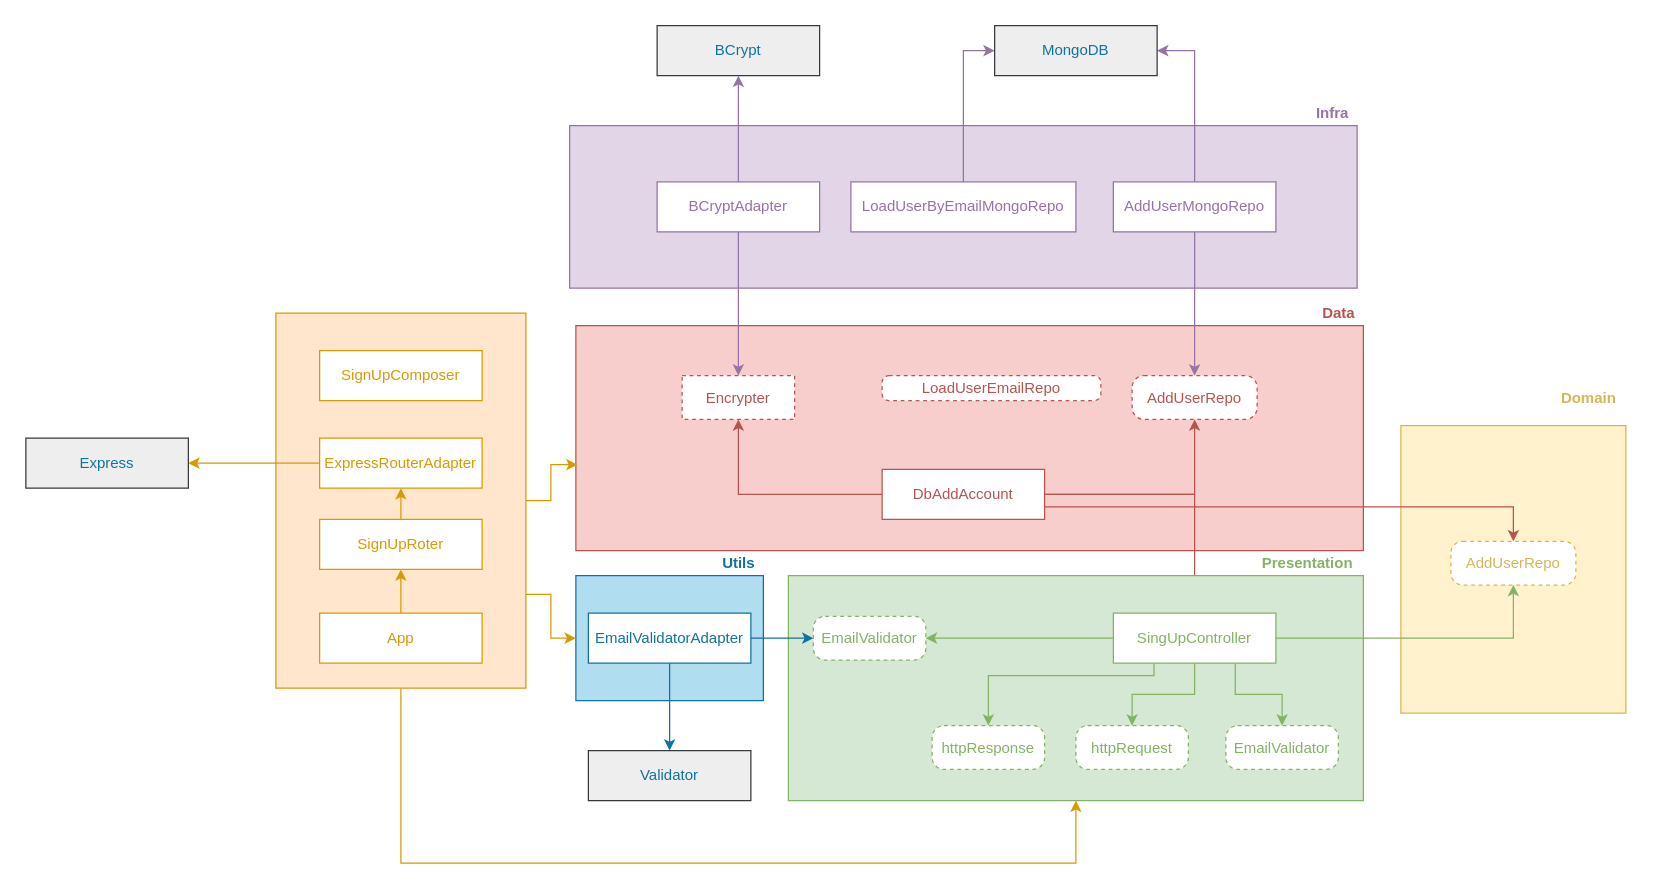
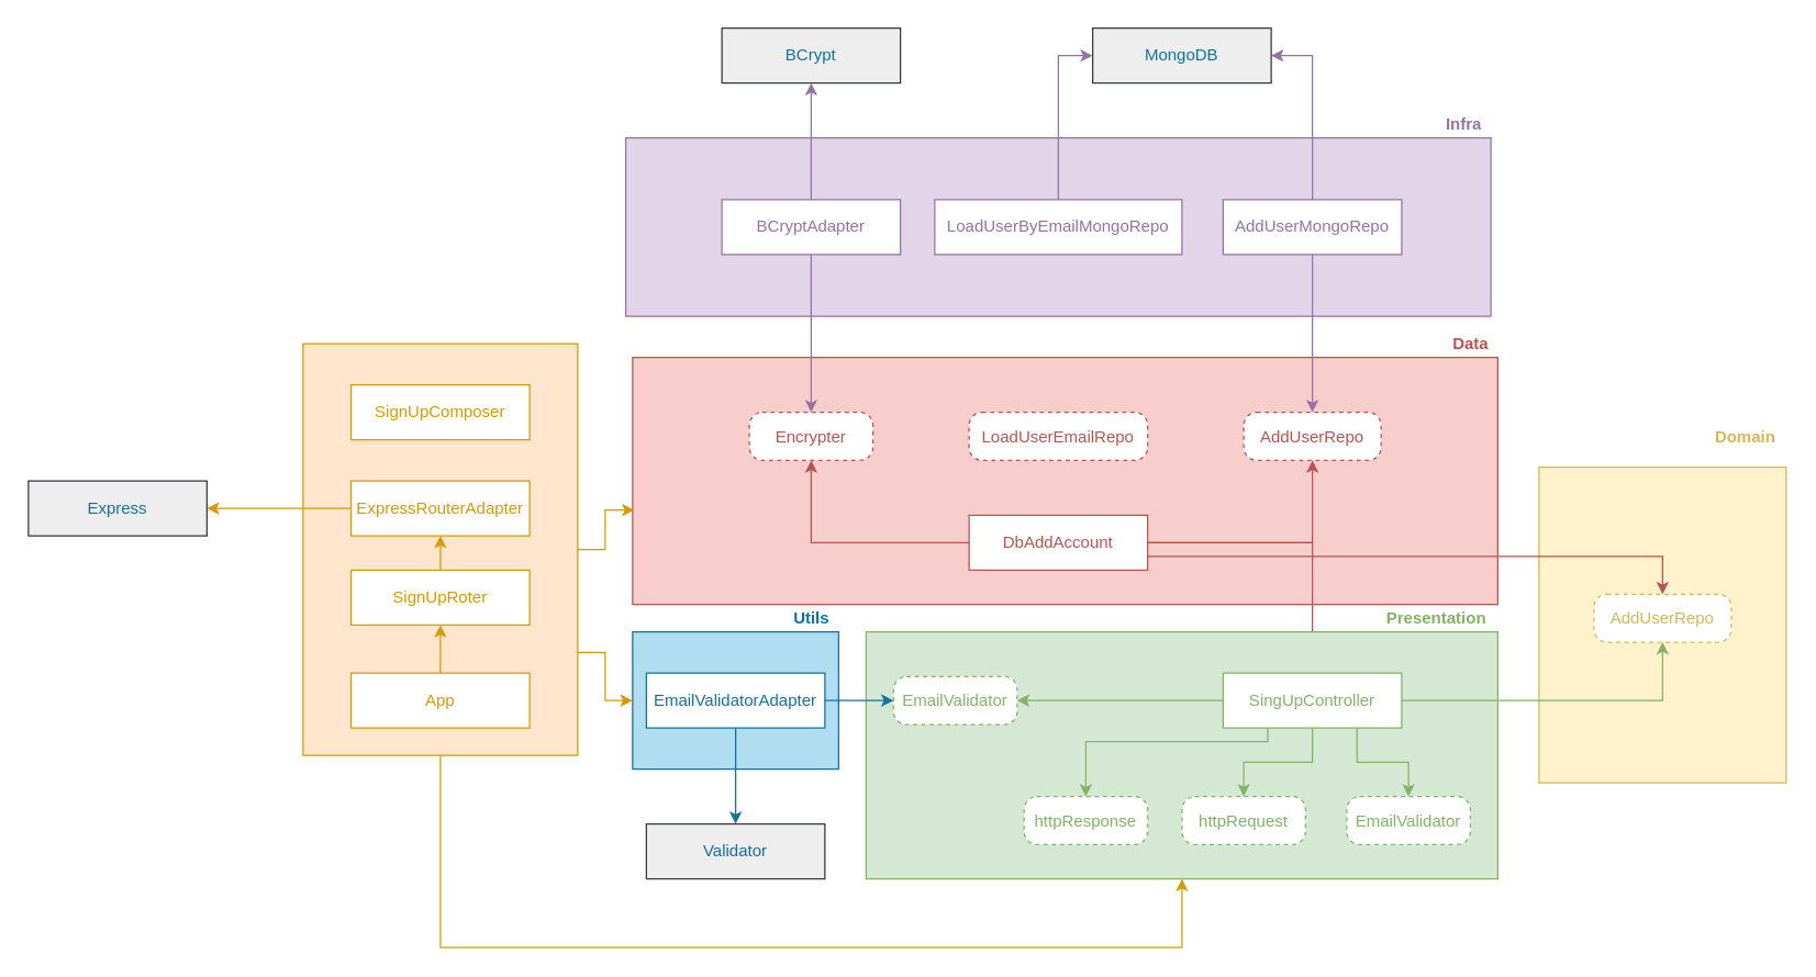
  <mxCell id="0" />
  <mxCell id="1" parent="0" />
  <mxCell id="2" value="" style="rounded=0;whiteSpace=wrap;html=1;fillColor=#fff2cc;strokeColor=#D6B656;" parent="1" vertex="1"><mxGeometry x="1120" y="340" width="180" height="230" as="geometry" /></mxCell>
  <mxCell id="3" value="" style="rounded=0;whiteSpace=wrap;html=1;fillColor=#f8cecc;strokeColor=#B85450;" parent="1" vertex="1"><mxGeometry x="460" y="260" width="630" height="180" as="geometry" /></mxCell>
- <mxCell id="4" value="Encrypter" style="whiteSpace=wrap;html=1;dashed=1;arcSize=27;fontColor=#B85450;strokeColor=#B85450;rounded=0;" parent="1" vertex="1"><mxGeometry x="545" y="300" width="90" height="35" as="geometry" /></mxCell>
- <mxCell id="5" value="LoadUserEmailRepo" style="rounded=1;whiteSpace=wrap;html=1;dashed=1;arcSize=27;fontColor=#B85450;strokeColor=#B85450;" parent="1" vertex="1"><mxGeometry x="705" y="300" width="175" height="20" as="geometry" /></mxCell>
+ <mxCell id="4" value="Encrypter" style="rounded=1;whiteSpace=wrap;html=1;dashed=1;arcSize=27;fontColor=#B85450;strokeColor=#B85450;" parent="1" vertex="1"><mxGeometry x="545" y="300" width="90" height="35" as="geometry" /></mxCell>
+ <mxCell id="5" value="LoadUserEmailRepo" style="rounded=1;whiteSpace=wrap;html=1;dashed=1;arcSize=27;fontColor=#B85450;strokeColor=#B85450;" parent="1" vertex="1"><mxGeometry x="705" y="300" width="130" height="35" as="geometry" /></mxCell>
  <mxCell id="6" value="AddUserRepo" style="rounded=1;whiteSpace=wrap;html=1;dashed=1;arcSize=27;fontColor=#B85450;strokeColor=#B85450;" parent="1" vertex="1"><mxGeometry x="905" y="300" width="100" height="35" as="geometry" /></mxCell>
  <mxCell id="7" style="edgeStyle=orthogonalEdgeStyle;rounded=0;orthogonalLoop=1;jettySize=auto;html=1;strokeColor=#B85450;" parent="1" source="11" target="19" edge="1"><mxGeometry relative="1" as="geometry" /></mxCell>
  <mxCell id="8" style="edgeStyle=orthogonalEdgeStyle;rounded=0;orthogonalLoop=1;jettySize=auto;html=1;exitX=0;exitY=0.5;exitDx=0;exitDy=0;strokeColor=#B85450;" parent="1" source="11" target="4" edge="1"><mxGeometry relative="1" as="geometry" /></mxCell>
  <mxCell id="9" style="edgeStyle=orthogonalEdgeStyle;rounded=0;orthogonalLoop=1;jettySize=auto;html=1;exitX=1;exitY=0.5;exitDx=0;exitDy=0;strokeColor=#B85450;fontColor=#B85450;" parent="1" source="11" target="6" edge="1"><mxGeometry relative="1" as="geometry" /></mxCell>
  <mxCell id="10" style="edgeStyle=orthogonalEdgeStyle;rounded=0;orthogonalLoop=1;jettySize=auto;html=1;exitX=1;exitY=0.75;exitDx=0;exitDy=0;entryX=0.5;entryY=0;entryDx=0;entryDy=0;fontColor=#D6B656;strokeColor=#B85450;" parent="1" source="11" target="25" edge="1"><mxGeometry relative="1" as="geometry" /></mxCell>
  <mxCell id="11" value="DbAddAccount" style="rounded=0;whiteSpace=wrap;html=1;fontColor=#B85450;strokeColor=#B85450;" parent="1" vertex="1"><mxGeometry x="705" y="375" width="130" height="40" as="geometry" /></mxCell>
  <mxCell id="12" value="Data" style="text;html=1;align=center;verticalAlign=middle;resizable=0;points=[];autosize=1;fontStyle=1;fontColor=#B85450;" parent="1" vertex="1"><mxGeometry x="1050" y="240" width="40" height="20" as="geometry" /></mxCell>
  <mxCell id="13" value="" style="rounded=0;whiteSpace=wrap;html=1;fillColor=#d5e8d4;strokeColor=#82B366;" parent="1" vertex="1"><mxGeometry x="630" y="460" width="460" height="180" as="geometry" /></mxCell>
  <mxCell id="14" style="edgeStyle=orthogonalEdgeStyle;rounded=0;orthogonalLoop=1;jettySize=auto;html=1;fontColor=#82B366;strokeColor=#82B366;" parent="1" source="19" target="20" edge="1"><mxGeometry relative="1" as="geometry" /></mxCell>
  <mxCell id="15" style="edgeStyle=orthogonalEdgeStyle;rounded=0;orthogonalLoop=1;jettySize=auto;html=1;fontColor=#82B366;strokeColor=#82B366;exitX=0.75;exitY=1;exitDx=0;exitDy=0;" parent="1" source="19" target="21" edge="1"><mxGeometry relative="1" as="geometry" /></mxCell>
  <mxCell id="16" style="edgeStyle=orthogonalEdgeStyle;rounded=0;orthogonalLoop=1;jettySize=auto;html=1;exitX=0.5;exitY=1;exitDx=0;exitDy=0;fontColor=#82B366;strokeColor=#82B366;" parent="1" source="19" target="22" edge="1"><mxGeometry relative="1" as="geometry" /></mxCell>
  <mxCell id="17" style="edgeStyle=orthogonalEdgeStyle;rounded=0;orthogonalLoop=1;jettySize=auto;html=1;exitX=0.25;exitY=1;exitDx=0;exitDy=0;fontColor=#82B366;strokeColor=#82B366;entryX=0.5;entryY=0;entryDx=0;entryDy=0;" parent="1" source="19" target="23" edge="1"><mxGeometry relative="1" as="geometry"><Array as="points"><mxPoint x="923" y="540" /><mxPoint x="790" y="540" /></Array></mxGeometry></mxCell>
  <mxCell id="18" style="edgeStyle=orthogonalEdgeStyle;rounded=0;orthogonalLoop=1;jettySize=auto;html=1;strokeColor=#82B366;fontColor=#D6B656;" parent="1" source="19" target="25" edge="1"><mxGeometry relative="1" as="geometry" /></mxCell>
  <mxCell id="19" value="SingUpController" style="rounded=0;whiteSpace=wrap;html=1;fontColor=#82B366;strokeColor=#82B366;" parent="1" vertex="1"><mxGeometry x="890" y="490" width="130" height="40" as="geometry" /></mxCell>
  <mxCell id="20" value="EmailValidator" style="rounded=1;whiteSpace=wrap;html=1;dashed=1;arcSize=27;labelBackgroundColor=none;fontColor=#82B366;strokeColor=#82B366;" parent="1" vertex="1"><mxGeometry x="650" y="492.5" width="90" height="35" as="geometry" /></mxCell>
  <mxCell id="21" value="EmailValidator" style="rounded=1;whiteSpace=wrap;html=1;dashed=1;arcSize=27;labelBackgroundColor=none;fontColor=#82B366;strokeColor=#82B366;" parent="1" vertex="1"><mxGeometry x="980" y="580" width="90" height="35" as="geometry" /></mxCell>
  <mxCell id="22" value="httpRequest" style="rounded=1;whiteSpace=wrap;html=1;dashed=1;arcSize=27;labelBackgroundColor=none;fontColor=#82B366;strokeColor=#82B366;" parent="1" vertex="1"><mxGeometry x="860" y="580" width="90" height="35" as="geometry" /></mxCell>
  <mxCell id="23" value="httpResponse" style="rounded=1;whiteSpace=wrap;html=1;dashed=1;arcSize=27;labelBackgroundColor=none;fontColor=#82B366;strokeColor=#82B366;" parent="1" vertex="1"><mxGeometry x="745" y="580" width="90" height="35" as="geometry" /></mxCell>
  <mxCell id="24" value="Presentation" style="text;html=1;align=center;verticalAlign=middle;resizable=0;points=[];autosize=1;fontColor=#82B366;fontStyle=1" parent="1" vertex="1"><mxGeometry x="1000" y="440" width="90" height="20" as="geometry" /></mxCell>
  <mxCell id="25" value="AddUserRepo" style="rounded=1;whiteSpace=wrap;html=1;dashed=1;arcSize=27;strokeColor=#D6B656;fontColor=#D6B656;" parent="1" vertex="1"><mxGeometry x="1160" y="432.5" width="100" height="35" as="geometry" /></mxCell>
  <mxCell id="26" value="Domain" style="text;html=1;align=center;verticalAlign=middle;resizable=0;points=[];autosize=1;fontStyle=1;fontColor=#D6B656;" parent="1" vertex="1"><mxGeometry x="1240" y="307.5" width="60" height="20" as="geometry" /></mxCell>
  <mxCell id="27" value="" style="rounded=0;whiteSpace=wrap;html=1;fillColor=#b1ddf0;strokeColor=#10739E;" parent="1" vertex="1"><mxGeometry x="460" y="460" width="150" height="100" as="geometry" /></mxCell>
  <mxCell id="28" style="edgeStyle=orthogonalEdgeStyle;rounded=0;orthogonalLoop=1;jettySize=auto;html=1;fontColor=#D6B656;strokeColor=#10739E;" parent="1" source="30" target="31" edge="1"><mxGeometry relative="1" as="geometry" /></mxCell>
  <mxCell id="29" style="edgeStyle=orthogonalEdgeStyle;rounded=0;orthogonalLoop=1;jettySize=auto;html=1;strokeColor=#10739E;fontColor=#D6B656;" parent="1" source="30" target="20" edge="1"><mxGeometry relative="1" as="geometry" /></mxCell>
  <mxCell id="30" value="&lt;font color=&quot;#10739e&quot;&gt;EmailValidatorAdapter&lt;/font&gt;" style="rounded=0;whiteSpace=wrap;html=1;fontColor=#B85450;strokeColor=#10739E;" parent="1" vertex="1"><mxGeometry x="470" y="490" width="130" height="40" as="geometry" /></mxCell>
  <mxCell id="31" value="&lt;font color=&quot;#10739e&quot;&gt;Validator&lt;/font&gt;" style="rounded=0;whiteSpace=wrap;html=1;strokeColor=#36393d;fillColor=#eeeeee;" parent="1" vertex="1"><mxGeometry x="470" y="600" width="130" height="40" as="geometry" /></mxCell>
  <mxCell id="32" style="edgeStyle=orthogonalEdgeStyle;rounded=0;orthogonalLoop=1;jettySize=auto;html=1;exitX=0.5;exitY=1;exitDx=0;exitDy=0;entryX=0.5;entryY=1;entryDx=0;entryDy=0;fontColor=#D6B656;strokeColor=#D79B00;" parent="1" source="35" target="13" edge="1"><mxGeometry relative="1" as="geometry"><Array as="points"><mxPoint x="320" y="690" /><mxPoint x="860" y="690" /></Array></mxGeometry></mxCell>
  <mxCell id="33" style="edgeStyle=orthogonalEdgeStyle;rounded=0;orthogonalLoop=1;jettySize=auto;html=1;exitX=1;exitY=0.75;exitDx=0;exitDy=0;entryX=0;entryY=0.5;entryDx=0;entryDy=0;strokeColor=#D79B00;fontColor=#D79B00;" parent="1" source="35" target="27" edge="1"><mxGeometry relative="1" as="geometry" /></mxCell>
  <mxCell id="34" style="edgeStyle=orthogonalEdgeStyle;rounded=0;orthogonalLoop=1;jettySize=auto;html=1;exitX=1;exitY=0.5;exitDx=0;exitDy=0;entryX=0.002;entryY=0.618;entryDx=0;entryDy=0;entryPerimeter=0;strokeColor=#D79B00;fontColor=#D79B00;" parent="1" source="35" target="3" edge="1"><mxGeometry relative="1" as="geometry" /></mxCell>
  <mxCell id="35" value="" style="rounded=0;whiteSpace=wrap;html=1;fillColor=#ffe6cc;strokeColor=#D79B00;" parent="1" vertex="1"><mxGeometry x="220" y="250" width="200" height="300" as="geometry" /></mxCell>
  <mxCell id="36" value="&lt;font color=&quot;#10739e&quot;&gt;&lt;b&gt;Utils&lt;/b&gt;&lt;/font&gt;" style="text;html=1;align=center;verticalAlign=middle;resizable=0;points=[];autosize=1;fontColor=#D6B656;" parent="1" vertex="1"><mxGeometry x="570" y="440" width="40" height="20" as="geometry" /></mxCell>
  <mxCell id="37" value="&lt;font&gt;SignUpComposer&lt;/font&gt;" style="rounded=0;whiteSpace=wrap;html=1;strokeColor=#D79B00;fontColor=#D79B00;" parent="1" vertex="1"><mxGeometry x="255" y="280" width="130" height="40" as="geometry" /></mxCell>
  <mxCell id="38" style="edgeStyle=orthogonalEdgeStyle;rounded=0;orthogonalLoop=1;jettySize=auto;html=1;strokeColor=#D79B00;fontColor=#D79B00;" parent="1" source="39" target="44" edge="1"><mxGeometry relative="1" as="geometry" /></mxCell>
  <mxCell id="39" value="&lt;font&gt;ExpressRouterAdapter&lt;/font&gt;" style="rounded=0;whiteSpace=wrap;html=1;strokeColor=#D79B00;fontColor=#D79B00;" parent="1" vertex="1"><mxGeometry x="255" y="350" width="130" height="40" as="geometry" /></mxCell>
  <mxCell id="40" style="edgeStyle=orthogonalEdgeStyle;rounded=0;orthogonalLoop=1;jettySize=auto;html=1;exitX=0.5;exitY=0;exitDx=0;exitDy=0;entryX=0.5;entryY=1;entryDx=0;entryDy=0;strokeColor=#D79B00;fontColor=#D79B00;" parent="1" source="41" target="39" edge="1"><mxGeometry relative="1" as="geometry" /></mxCell>
  <mxCell id="41" value="&lt;font&gt;SignUpRoter&lt;/font&gt;" style="rounded=0;whiteSpace=wrap;html=1;strokeColor=#D79B00;fontColor=#D79B00;" parent="1" vertex="1"><mxGeometry x="255" y="415" width="130" height="40" as="geometry" /></mxCell>
  <mxCell id="42" style="edgeStyle=orthogonalEdgeStyle;rounded=0;orthogonalLoop=1;jettySize=auto;html=1;strokeColor=#D79B00;fontColor=#D79B00;" parent="1" source="43" target="41" edge="1"><mxGeometry relative="1" as="geometry" /></mxCell>
  <mxCell id="43" value="&lt;font&gt;App&lt;/font&gt;" style="rounded=0;whiteSpace=wrap;html=1;strokeColor=#D79B00;fontColor=#D79B00;" parent="1" vertex="1"><mxGeometry x="255" y="490" width="130" height="40" as="geometry" /></mxCell>
  <mxCell id="44" value="&lt;font color=&quot;#10739e&quot;&gt;Express&lt;/font&gt;" style="rounded=0;whiteSpace=wrap;html=1;strokeColor=#36393d;fillColor=#eeeeee;" parent="1" vertex="1"><mxGeometry x="20" y="350" width="130" height="40" as="geometry" /></mxCell>
  <mxCell id="45" value="" style="rounded=0;whiteSpace=wrap;html=1;fillColor=#e1d5e7;strokeColor=#9673A6;" parent="1" vertex="1"><mxGeometry x="455" y="100" width="630" height="130" as="geometry" /></mxCell>
  <mxCell id="46" style="edgeStyle=orthogonalEdgeStyle;rounded=0;orthogonalLoop=1;jettySize=auto;html=1;fontColor=#9673A6;strokeColor=#9673A6;" parent="1" source="48" target="4" edge="1"><mxGeometry relative="1" as="geometry" /></mxCell>
  <mxCell id="47" style="edgeStyle=orthogonalEdgeStyle;rounded=0;orthogonalLoop=1;jettySize=auto;html=1;entryX=0.5;entryY=1;entryDx=0;entryDy=0;strokeColor=#9673A6;fontColor=#9673A6;" parent="1" source="48" target="54" edge="1"><mxGeometry relative="1" as="geometry" /></mxCell>
  <mxCell id="48" value="&lt;font&gt;BCryptAdapter&lt;/font&gt;" style="rounded=0;whiteSpace=wrap;html=1;strokeColor=#9673A6;fontColor=#9673A6;" parent="1" vertex="1"><mxGeometry x="525" y="145" width="130" height="40" as="geometry" /></mxCell>
  <mxCell id="49" style="edgeStyle=orthogonalEdgeStyle;rounded=0;orthogonalLoop=1;jettySize=auto;html=1;entryX=0;entryY=0.5;entryDx=0;entryDy=0;strokeColor=#9673A6;fontColor=#9673A6;" parent="1" source="50" target="55" edge="1"><mxGeometry relative="1" as="geometry" /></mxCell>
  <mxCell id="50" value="&lt;font&gt;LoadUserByEmailMongoRepo&lt;/font&gt;" style="rounded=0;whiteSpace=wrap;html=1;strokeColor=#9673A6;fontColor=#9673A6;" parent="1" vertex="1"><mxGeometry x="680" y="145" width="180" height="40" as="geometry" /></mxCell>
  <mxCell id="51" style="edgeStyle=orthogonalEdgeStyle;rounded=0;orthogonalLoop=1;jettySize=auto;html=1;strokeColor=#9673A6;fontColor=#9673A6;" parent="1" source="53" target="6" edge="1"><mxGeometry relative="1" as="geometry" /></mxCell>
  <mxCell id="52" style="edgeStyle=orthogonalEdgeStyle;rounded=0;orthogonalLoop=1;jettySize=auto;html=1;entryX=1;entryY=0.5;entryDx=0;entryDy=0;strokeColor=#9673A6;fontColor=#9673A6;" parent="1" source="53" target="55" edge="1"><mxGeometry relative="1" as="geometry" /></mxCell>
  <mxCell id="53" value="&lt;font&gt;AddUserMongoRepo&lt;/font&gt;" style="rounded=0;whiteSpace=wrap;html=1;strokeColor=#9673A6;fontColor=#9673A6;" parent="1" vertex="1"><mxGeometry x="890" y="145" width="130" height="40" as="geometry" /></mxCell>
  <mxCell id="54" value="&lt;font color=&quot;#10739e&quot;&gt;BCrypt&lt;/font&gt;" style="rounded=0;whiteSpace=wrap;html=1;strokeColor=#36393d;fillColor=#eeeeee;" parent="1" vertex="1"><mxGeometry x="525" y="20" width="130" height="40" as="geometry" /></mxCell>
  <mxCell id="55" value="&lt;font color=&quot;#10739e&quot;&gt;MongoDB&lt;/font&gt;" style="rounded=0;whiteSpace=wrap;html=1;strokeColor=#36393d;fillColor=#eeeeee;" parent="1" vertex="1"><mxGeometry x="795" y="20" width="130" height="40" as="geometry" /></mxCell>
  <mxCell id="56" value="&lt;b&gt;Infra&lt;/b&gt;" style="text;html=1;align=center;verticalAlign=middle;resizable=0;points=[];autosize=1;fontColor=#9673A6;" parent="1" vertex="1"><mxGeometry x="1045" y="80" width="40" height="20" as="geometry" /></mxCell>
